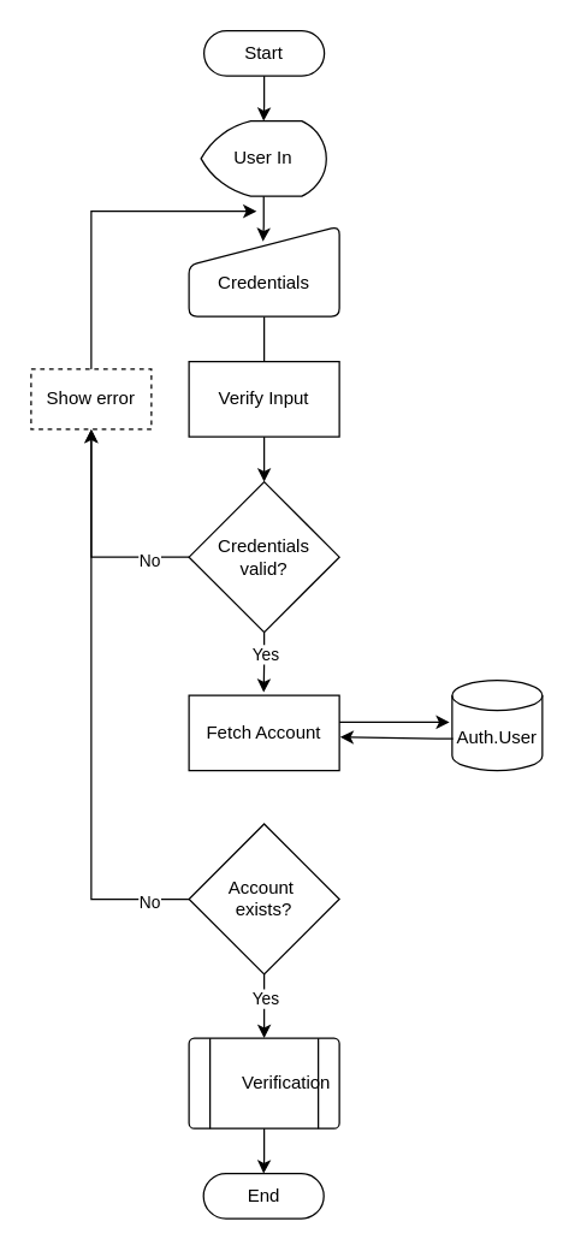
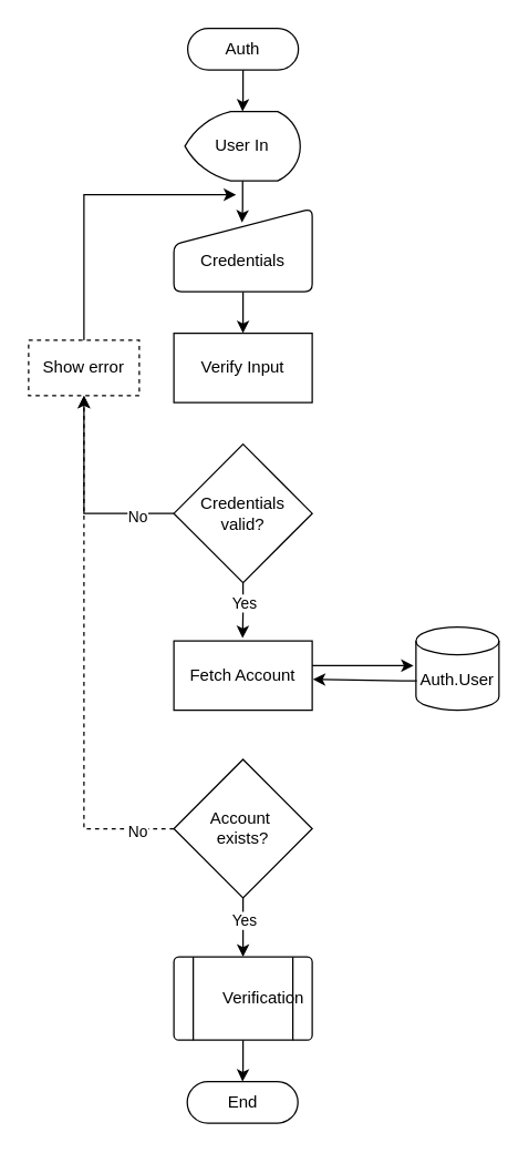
  <mxCell id="0" />
  <mxCell id="1" parent="0" />
- <mxCell id="2" value="Start" style="html=1;dashed=0;whiteSpace=wrap;shape=mxgraph.dfd.start" parent="1" vertex="1"><mxGeometry x="135" y="20" width="80" height="30" as="geometry" /></mxCell>
+ <mxCell id="2" value="Auth" style="html=1;dashed=0;whiteSpace=wrap;shape=mxgraph.dfd.start" parent="1" vertex="1"><mxGeometry x="135" y="20" width="80" height="30" as="geometry" /></mxCell>
  <mxCell id="3" value="User In" style="strokeWidth=1;html=1;shape=mxgraph.flowchart.display;whiteSpace=wrap;" parent="1" vertex="1"><mxGeometry x="133" y="80" width="83.33" height="50" as="geometry" /></mxCell>
  <mxCell id="4" style="edgeStyle=orthogonalEdgeStyle;rounded=0;orthogonalLoop=1;jettySize=auto;html=1;entryX=0.5;entryY=0;entryDx=0;entryDy=0;entryPerimeter=0;" parent="1" source="2" target="3" edge="1"><mxGeometry relative="1" as="geometry" /></mxCell>
- <mxCell id="5" style="edgeStyle=orthogonalEdgeStyle;rounded=0;orthogonalLoop=1;jettySize=auto;html=1;endArrow=none;" parent="1" source="6" target="8" edge="1"><mxGeometry relative="1" as="geometry" /></mxCell>
+ <mxCell id="5" style="edgeStyle=orthogonalEdgeStyle;rounded=0;orthogonalLoop=1;jettySize=auto;html=1;" parent="1" source="6" target="8" edge="1"><mxGeometry relative="1" as="geometry" /></mxCell>
  <mxCell id="6" value="&lt;div&gt;&lt;br&gt;&lt;/div&gt;&lt;div&gt;Credentials&lt;/div&gt;" style="html=1;strokeWidth=1;shape=manualInput;whiteSpace=wrap;rounded=1;size=26;arcSize=11;" parent="1" vertex="1"><mxGeometry x="125" y="150" width="100" height="60" as="geometry" /></mxCell>
  <mxCell id="7" style="edgeStyle=orthogonalEdgeStyle;rounded=0;orthogonalLoop=1;jettySize=auto;html=1;entryX=0.492;entryY=0.168;entryDx=0;entryDy=0;entryPerimeter=0;" parent="1" source="3" target="6" edge="1"><mxGeometry relative="1" as="geometry" /></mxCell>
  <mxCell id="8" value="Verify Input" style="html=1;dashed=0;whiteSpace=wrap;" parent="1" vertex="1"><mxGeometry x="125" y="240" width="100" height="50" as="geometry" /></mxCell>
  <mxCell id="9" style="edgeStyle=orthogonalEdgeStyle;rounded=0;orthogonalLoop=1;jettySize=auto;html=1;" parent="1" source="13" edge="1"><mxGeometry relative="1" as="geometry"><mxPoint x="174.697" y="460" as="targetPoint" /></mxGeometry></mxCell>
  <mxCell id="10" value="Yes" style="edgeLabel;html=1;align=center;verticalAlign=middle;resizable=0;points=[];" parent="9" vertex="1" connectable="0"><mxGeometry x="-0.32" relative="1" as="geometry"><mxPoint as="offset" /></mxGeometry></mxCell>
  <mxCell id="11" style="edgeStyle=orthogonalEdgeStyle;rounded=0;orthogonalLoop=1;jettySize=auto;html=1;entryX=0.5;entryY=1;entryDx=0;entryDy=0;" parent="1" source="13" target="16" edge="1"><mxGeometry relative="1" as="geometry" /></mxCell>
  <mxCell id="12" value="No" style="edgeLabel;html=1;align=center;verticalAlign=middle;resizable=0;points=[];" parent="11" vertex="1" connectable="0"><mxGeometry x="-0.644" y="2" relative="1" as="geometry"><mxPoint as="offset" /></mxGeometry></mxCell>
  <mxCell id="13" value="Credentials&lt;div&gt;valid?&lt;/div&gt;" style="strokeWidth=1;html=1;shape=mxgraph.flowchart.decision;whiteSpace=wrap;" parent="1" vertex="1"><mxGeometry x="125" y="320" width="100" height="100" as="geometry" /></mxCell>
- <mxCell id="14" style="edgeStyle=orthogonalEdgeStyle;rounded=0;orthogonalLoop=1;jettySize=auto;html=1;entryX=0.5;entryY=0;entryDx=0;entryDy=0;entryPerimeter=0;" parent="1" source="8" target="13" edge="1"><mxGeometry relative="1" as="geometry" /></mxCell>
  <mxCell id="15" style="edgeStyle=orthogonalEdgeStyle;rounded=0;orthogonalLoop=1;jettySize=auto;html=1;exitX=0.5;exitY=0;exitDx=0;exitDy=0;" parent="1" source="16" edge="1"><mxGeometry relative="1" as="geometry"><mxPoint x="170" y="140" as="targetPoint" /><Array as="points"><mxPoint x="60" y="140" /></Array></mxGeometry></mxCell>
  <mxCell id="16" value="Show error" style="html=1;dashed=1;whiteSpace=wrap;" parent="1" vertex="1"><mxGeometry x="20" y="245" width="80" height="40" as="geometry" /></mxCell>
  <mxCell id="17" style="edgeStyle=orthogonalEdgeStyle;rounded=0;orthogonalLoop=1;jettySize=auto;html=1;entryX=0.5;entryY=0.5;entryDx=0;entryDy=-15;entryPerimeter=0;" parent="1" edge="1"><mxGeometry relative="1" as="geometry"><mxPoint x="174.697" y="520" as="sourcePoint" /></mxGeometry></mxCell>
  <mxCell id="18" value="" style="verticalLabelPosition=bottom;verticalAlign=top;html=1;shape=process;whiteSpace=wrap;rounded=1;size=0.14;arcSize=6;" parent="1" vertex="1"><mxGeometry x="125" y="690" width="100" height="60" as="geometry" /></mxCell>
  <mxCell id="19" value="Verification" style="text;html=1;align=center;verticalAlign=middle;whiteSpace=wrap;rounded=0;" parent="1" vertex="1"><mxGeometry x="160.34" y="705" width="60" height="30" as="geometry" /></mxCell>
  <mxCell id="20" value="End" style="html=1;dashed=0;whiteSpace=wrap;shape=mxgraph.dfd.start" parent="1" vertex="1"><mxGeometry x="134.66" y="780" width="80" height="30" as="geometry" /></mxCell>
  <mxCell id="21" value="Fetch Account" style="html=1;dashed=0;whiteSpace=wrap;" parent="1" vertex="1"><mxGeometry x="125" y="462" width="100" height="50" as="geometry" /></mxCell>
  <mxCell id="22" value="&lt;div&gt;&lt;br&gt;&lt;/div&gt;Auth.User" style="strokeWidth=1;html=1;shape=mxgraph.flowchart.database;whiteSpace=wrap;" parent="1" vertex="1"><mxGeometry x="300" y="452" width="60" height="60" as="geometry" /></mxCell>
  <mxCell id="23" style="edgeStyle=orthogonalEdgeStyle;rounded=0;orthogonalLoop=1;jettySize=auto;html=1;entryX=-0.029;entryY=0.464;entryDx=0;entryDy=0;entryPerimeter=0;" parent="1" source="21" target="22" edge="1"><mxGeometry relative="1" as="geometry"><mxPoint x="320" y="500" as="targetPoint" /><Array as="points"><mxPoint x="278" y="480" /></Array></mxGeometry></mxCell>
  <mxCell id="24" style="edgeStyle=orthogonalEdgeStyle;rounded=0;orthogonalLoop=1;jettySize=auto;html=1;exitX=0.01;exitY=0.645;exitDx=0;exitDy=0;exitPerimeter=0;entryX=1.005;entryY=0.555;entryDx=0;entryDy=0;entryPerimeter=0;" parent="1" source="22" target="21" edge="1"><mxGeometry relative="1" as="geometry"><mxPoint x="230" y="490" as="targetPoint" /><Array as="points"><mxPoint x="290" y="491" /></Array></mxGeometry></mxCell>
  <mxCell id="25" style="edgeStyle=orthogonalEdgeStyle;rounded=0;orthogonalLoop=1;jettySize=auto;html=1;" parent="1" source="29" target="18" edge="1"><mxGeometry relative="1" as="geometry" /></mxCell>
  <mxCell id="26" value="Yes" style="edgeLabel;html=1;align=center;verticalAlign=middle;resizable=0;points=[];" parent="25" vertex="1" connectable="0"><mxGeometry x="-0.231" relative="1" as="geometry"><mxPoint as="offset" /></mxGeometry></mxCell>
- <mxCell id="27" style="edgeStyle=orthogonalEdgeStyle;rounded=0;orthogonalLoop=1;jettySize=auto;html=1;entryX=0.5;entryY=1;entryDx=0;entryDy=0;" parent="1" source="29" target="16" edge="1"><mxGeometry relative="1" as="geometry" /></mxCell>
+ <mxCell id="27" style="edgeStyle=orthogonalEdgeStyle;rounded=0;orthogonalLoop=1;jettySize=auto;html=1;entryX=0.5;entryY=1;entryDx=0;entryDy=0;dashed=1;" parent="1" source="29" target="16" edge="1"><mxGeometry relative="1" as="geometry" /></mxCell>
  <mxCell id="28" value="No" style="edgeLabel;html=1;align=center;verticalAlign=middle;resizable=0;points=[];" parent="27" vertex="1" connectable="0"><mxGeometry x="-0.856" y="2" relative="1" as="geometry"><mxPoint as="offset" /></mxGeometry></mxCell>
  <mxCell id="29" value="Account&amp;nbsp;&lt;div&gt;exists?&lt;/div&gt;" style="strokeWidth=1;html=1;shape=mxgraph.flowchart.decision;whiteSpace=wrap;" parent="1" vertex="1"><mxGeometry x="125" y="547.45" width="100" height="100" as="geometry" /></mxCell>
  <mxCell id="30" style="edgeStyle=orthogonalEdgeStyle;rounded=0;orthogonalLoop=1;jettySize=auto;html=1;entryX=0.5;entryY=0.5;entryDx=0;entryDy=-15;entryPerimeter=0;" parent="1" source="18" target="20" edge="1"><mxGeometry relative="1" as="geometry" /></mxCell>
